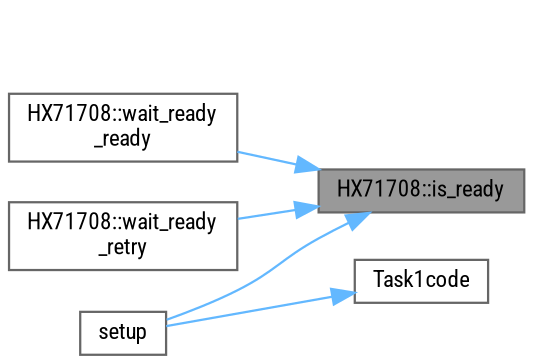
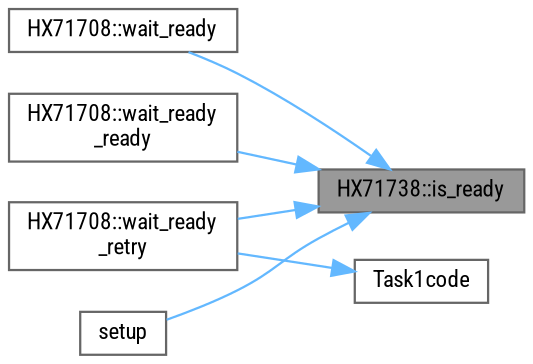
  digraph {
    fontname="Roboto Condensed"
    rankdir=RL
    node [color=grey40 fillcolor=white fontname="Roboto Condensed" fontsize=10 shape=box style=filled]
    edge [color=steelblue1 dir=back fontname="Roboto Condensed" fontsize=10 labelfontname=Helvetica labelfontsize=10 style=solid]
-   n1 [color=gray40 fillcolor=grey60 fontcolor=black height=0.2 label="HX71708::is_ready" width=0.4]
+   n1 [color=gray40 fillcolor=grey60 fontcolor=black height=0.2 label="HX71738::is_ready" width=0.4]
+   n2 [height=0.2 label="HX71708::wait_ready" width=0.4]
    n3 [height=0.2 label="HX71708::wait_ready\l_retry" width=0.4]
    n4 [height=0.2 label="HX71708::wait_ready\l_ready" width=0.4]
    n5 [height=0.2 label=setup width=0.4]
    n6 [height=0.2 label=Task1code width=0.4]
+   n1 -> n2
    n1 -> n3
    n1 -> n4
    n1 -> n5
-   n6 -> n5
+   n6 -> n3
  }
